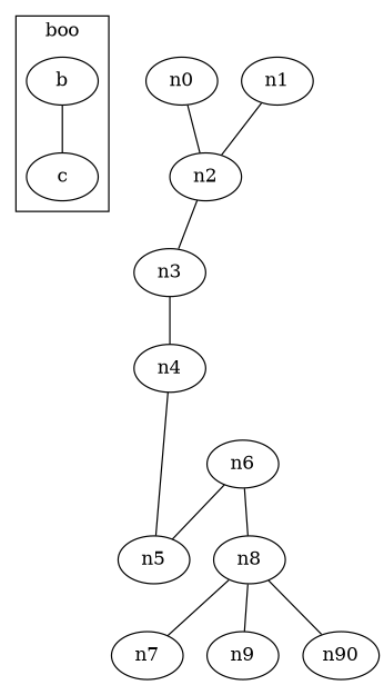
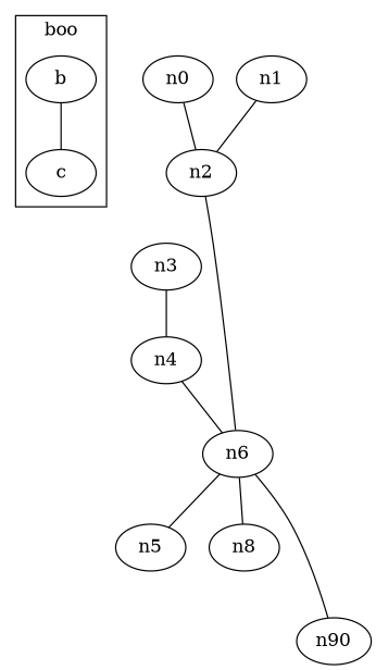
  graph {
    rankdir=TB
    b
    c
    n0
    n2
    n3
    n4
    n1
    n6
    n5
    n8
-   n7
-   n9
    n10 [label=n90]
    subgraph cluster_1 {
      label=boo
      b
      c
    }
    b -- c
    n0 -- n2
-   n2 -- n3
+   n2 -- n6
    n3 -- n4
-   n4 -- n5
+   n4 -- n6
    n1 -- n2
    n6 -- n5
    n6 -- n8
-   n8 -- n7
-   n8 -- n9
-   n8 -- n10
+   n6 -- n10
  }
